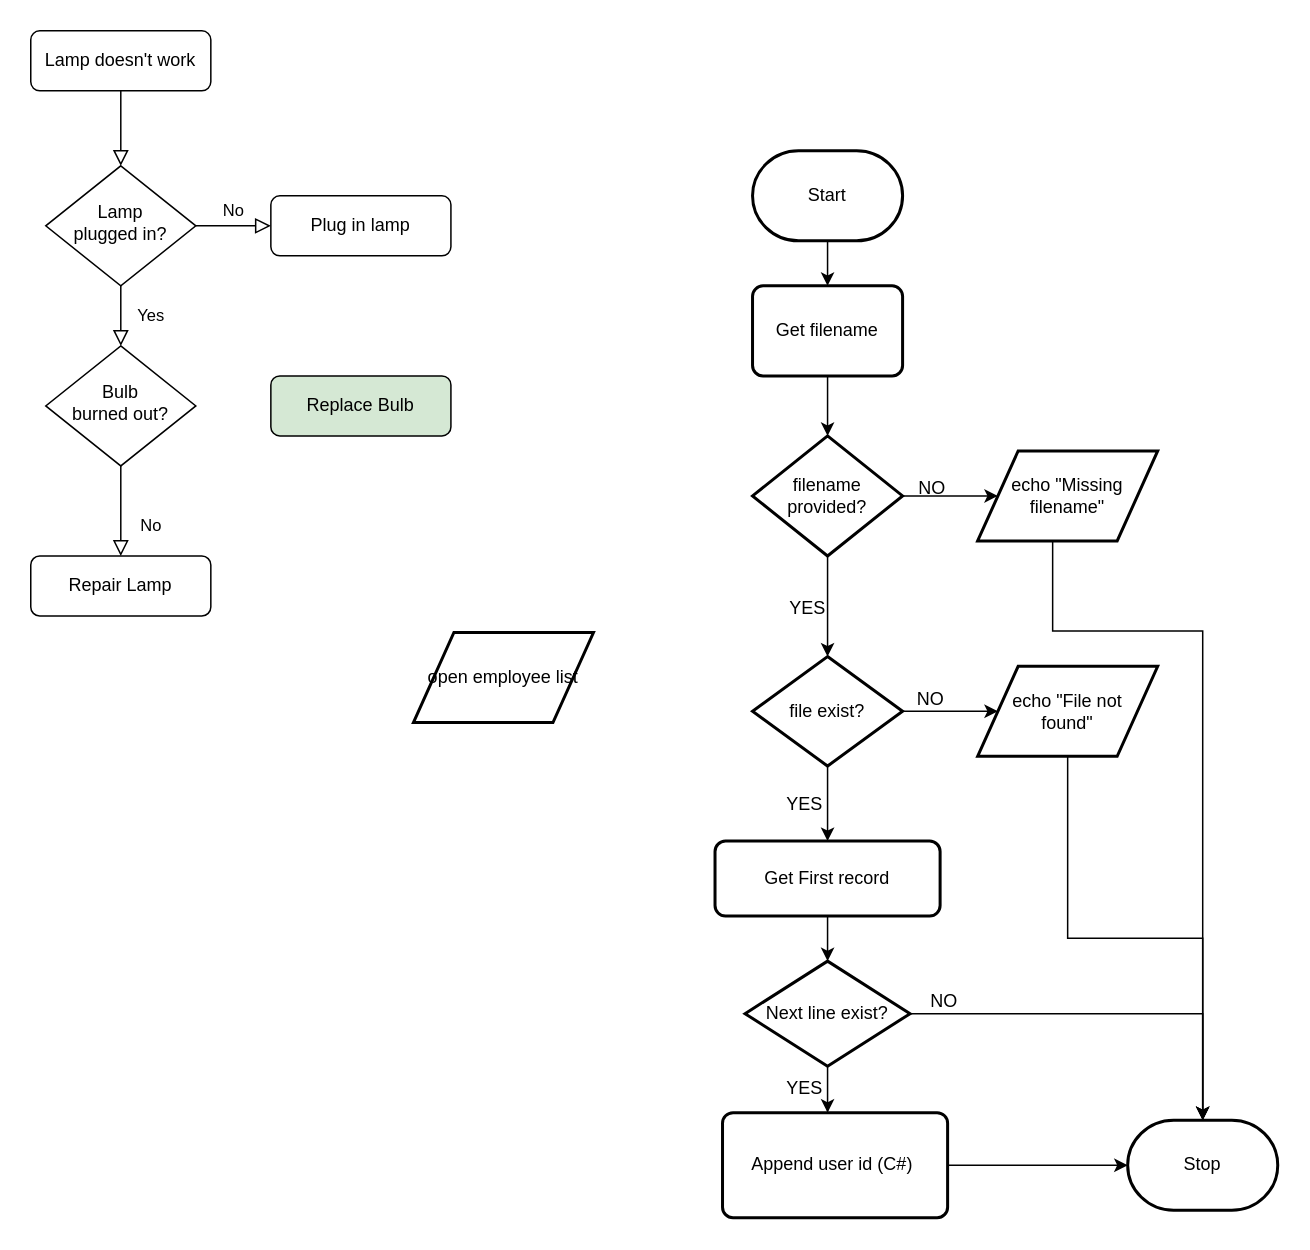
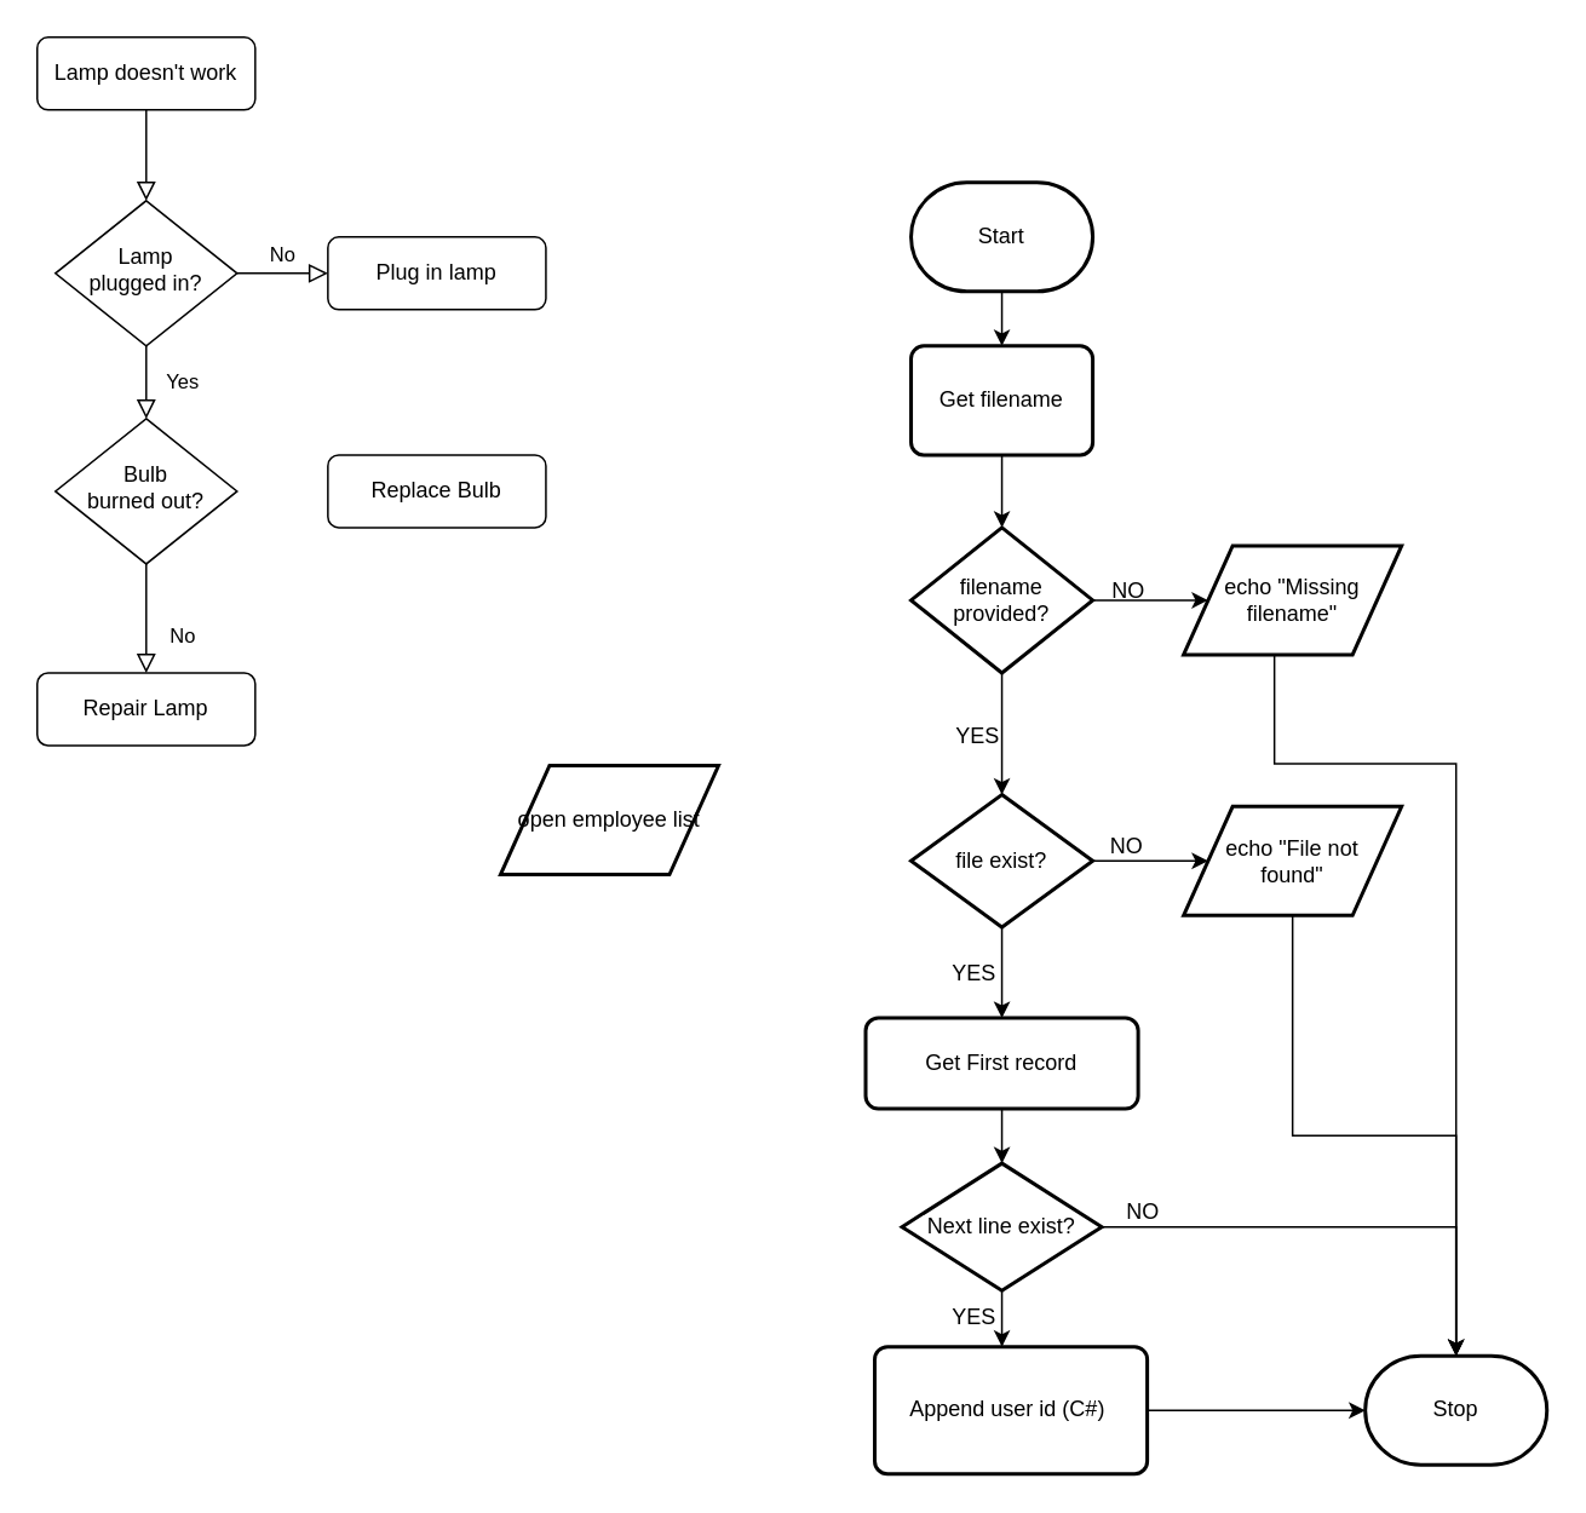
  <mxCell id="0" />
  <mxCell id="1" parent="0" />
  <mxCell id="2" value="" style="rounded=0;html=1;jettySize=auto;orthogonalLoop=1;fontSize=11;endArrow=block;endFill=0;endSize=8;strokeWidth=1;shadow=0;labelBackgroundColor=none;edgeStyle=orthogonalEdgeStyle;" parent="1" source="3" target="6" edge="1"><mxGeometry relative="1" as="geometry" /></mxCell>
  <mxCell id="3" value="Lamp doesn't work" style="rounded=1;whiteSpace=wrap;html=1;fontSize=12;glass=0;strokeWidth=1;shadow=0;" parent="1" vertex="1"><mxGeometry x="20" y="20" width="120" height="40" as="geometry" /></mxCell>
  <mxCell id="4" value="Yes" style="rounded=0;html=1;jettySize=auto;orthogonalLoop=1;fontSize=11;endArrow=block;endFill=0;endSize=8;strokeWidth=1;shadow=0;labelBackgroundColor=none;edgeStyle=orthogonalEdgeStyle;" parent="1" source="6" target="9" edge="1"><mxGeometry y="20" relative="1" as="geometry"><mxPoint as="offset" /></mxGeometry></mxCell>
  <mxCell id="5" value="No" style="edgeStyle=orthogonalEdgeStyle;rounded=0;html=1;jettySize=auto;orthogonalLoop=1;fontSize=11;endArrow=block;endFill=0;endSize=8;strokeWidth=1;shadow=0;labelBackgroundColor=none;" parent="1" source="6" target="7" edge="1"><mxGeometry y="10" relative="1" as="geometry"><mxPoint as="offset" /></mxGeometry></mxCell>
  <mxCell id="6" value="Lamp&lt;br&gt;plugged in?" style="rhombus;whiteSpace=wrap;html=1;shadow=0;fontFamily=Helvetica;fontSize=12;align=center;strokeWidth=1;spacing=6;spacingTop=-4;" parent="1" vertex="1"><mxGeometry x="30" y="110" width="100" height="80" as="geometry" /></mxCell>
  <mxCell id="7" value="Plug in lamp" style="rounded=1;whiteSpace=wrap;html=1;fontSize=12;glass=0;strokeWidth=1;shadow=0;" parent="1" vertex="1"><mxGeometry x="180" y="130" width="120" height="40" as="geometry" /></mxCell>
  <mxCell id="8" value="No" style="rounded=0;html=1;jettySize=auto;orthogonalLoop=1;fontSize=11;endArrow=block;endFill=0;endSize=8;strokeWidth=1;shadow=0;labelBackgroundColor=none;edgeStyle=orthogonalEdgeStyle;" parent="1" source="9" target="10" edge="1"><mxGeometry x="0.333" y="20" relative="1" as="geometry"><mxPoint as="offset" /></mxGeometry></mxCell>
  <mxCell id="9" value="Bulb&lt;br&gt;burned out?" style="rhombus;whiteSpace=wrap;html=1;shadow=0;fontFamily=Helvetica;fontSize=12;align=center;strokeWidth=1;spacing=6;spacingTop=-4;" parent="1" vertex="1"><mxGeometry x="30" y="230" width="100" height="80" as="geometry" /></mxCell>
  <mxCell id="10" value="Repair Lamp" style="rounded=1;whiteSpace=wrap;html=1;fontSize=12;glass=0;strokeWidth=1;shadow=0;" parent="1" vertex="1"><mxGeometry x="20" y="370" width="120" height="40" as="geometry" /></mxCell>
- <mxCell id="11" value="Replace Bulb" style="rounded=1;whiteSpace=wrap;html=1;fontSize=12;glass=0;strokeWidth=1;shadow=0;fillColor=#d5e8d4;" parent="1" vertex="1"><mxGeometry x="180" y="250" width="120" height="40" as="geometry" /></mxCell>
+ <mxCell id="11" value="Replace Bulb" style="rounded=1;whiteSpace=wrap;html=1;fontSize=12;glass=0;strokeWidth=1;shadow=0;" parent="1" vertex="1"><mxGeometry x="180" y="250" width="120" height="40" as="geometry" /></mxCell>
  <mxCell id="12" value="Start" style="strokeWidth=2;html=1;shape=mxgraph.flowchart.terminator;whiteSpace=wrap;" vertex="1" parent="1"><mxGeometry x="501" y="100" width="100" height="60" as="geometry" /></mxCell>
  <mxCell id="13" value="" style="edgeStyle=orthogonalEdgeStyle;rounded=0;orthogonalLoop=1;jettySize=auto;html=1;exitX=0.5;exitY=1;exitDx=0;exitDy=0;exitPerimeter=0;" edge="1" parent="1" source="12" target="14"><mxGeometry relative="1" as="geometry"><mxPoint x="551" y="170" as="sourcePoint" /></mxGeometry></mxCell>
  <mxCell id="14" value="Get filename" style="rounded=1;whiteSpace=wrap;html=1;absoluteArcSize=1;arcSize=14;strokeWidth=2;" vertex="1" parent="1"><mxGeometry x="501" y="190" width="100" height="60" as="geometry" /></mxCell>
  <mxCell id="15" value="" style="edgeStyle=orthogonalEdgeStyle;rounded=0;orthogonalLoop=1;jettySize=auto;html=1;" edge="1" parent="1" source="17" target="20"><mxGeometry relative="1" as="geometry" /></mxCell>
  <mxCell id="16" value="" style="edgeStyle=orthogonalEdgeStyle;rounded=0;orthogonalLoop=1;jettySize=auto;html=1;" edge="1" parent="1" source="17" target="24"><mxGeometry relative="1" as="geometry" /></mxCell>
  <mxCell id="17" value="filename provided?" style="strokeWidth=2;html=1;shape=mxgraph.flowchart.decision;whiteSpace=wrap;rounded=0;" vertex="1" parent="1"><mxGeometry x="501" y="290" width="100" height="80" as="geometry" /></mxCell>
  <mxCell id="18" value="" style="edgeStyle=orthogonalEdgeStyle;rounded=0;orthogonalLoop=1;jettySize=auto;html=1;" edge="1" parent="1" source="20" target="27"><mxGeometry relative="1" as="geometry" /></mxCell>
  <mxCell id="19" value="" style="edgeStyle=orthogonalEdgeStyle;rounded=0;orthogonalLoop=1;jettySize=auto;html=1;entryX=0.5;entryY=0;entryDx=0;entryDy=0;" edge="1" parent="1" source="20" target="35"><mxGeometry relative="1" as="geometry"><mxPoint x="551" y="580" as="targetPoint" /></mxGeometry></mxCell>
  <mxCell id="20" value="file exist?" style="strokeWidth=2;html=1;shape=mxgraph.flowchart.decision;whiteSpace=wrap;rounded=0;" vertex="1" parent="1"><mxGeometry x="501" y="437" width="100" height="73" as="geometry" /></mxCell>
  <mxCell id="21" value="YES" style="text;html=1;strokeColor=none;fillColor=none;align=center;verticalAlign=middle;whiteSpace=wrap;rounded=0;" vertex="1" parent="1"><mxGeometry x="508" y="390" width="60" height="30" as="geometry" /></mxCell>
  <mxCell id="22" value="" style="edgeStyle=orthogonalEdgeStyle;rounded=0;orthogonalLoop=1;jettySize=auto;html=1;exitX=0.5;exitY=1;exitDx=0;exitDy=0;entryX=0.5;entryY=0;entryDx=0;entryDy=0;entryPerimeter=0;" edge="1" parent="1" source="14" target="17"><mxGeometry relative="1" as="geometry"><mxPoint x="561" y="264" as="sourcePoint" /><mxPoint x="561" y="294" as="targetPoint" /></mxGeometry></mxCell>
  <mxCell id="23" style="edgeStyle=orthogonalEdgeStyle;rounded=0;orthogonalLoop=1;jettySize=auto;html=1;entryX=0.5;entryY=0;entryDx=0;entryDy=0;entryPerimeter=0;" edge="1" parent="1" source="24" target="32"><mxGeometry relative="1" as="geometry"><Array as="points"><mxPoint x="701" y="420" /><mxPoint x="801" y="420" /></Array></mxGeometry></mxCell>
  <mxCell id="24" value="echo &quot;Missing ﬁlename&quot;" style="shape=parallelogram;html=1;strokeWidth=2;perimeter=parallelogramPerimeter;whiteSpace=wrap;rounded=0;arcSize=12;size=0.225;" vertex="1" parent="1"><mxGeometry x="651" y="300" width="120" height="60" as="geometry" /></mxCell>
  <mxCell id="25" value="NO" style="text;html=1;strokeColor=none;fillColor=none;align=center;verticalAlign=middle;whiteSpace=wrap;rounded=0;" vertex="1" parent="1"><mxGeometry x="591" y="310" width="60" height="30" as="geometry" /></mxCell>
  <mxCell id="26" style="edgeStyle=orthogonalEdgeStyle;rounded=0;orthogonalLoop=1;jettySize=auto;html=1;entryX=0.5;entryY=0;entryDx=0;entryDy=0;entryPerimeter=0;" edge="1" parent="1" source="27" target="32"><mxGeometry relative="1" as="geometry" /></mxCell>
  <mxCell id="27" value="echo &quot;File not &lt;br&gt;found&quot;" style="shape=parallelogram;html=1;strokeWidth=2;perimeter=parallelogramPerimeter;whiteSpace=wrap;rounded=0;arcSize=12;size=0.225;" vertex="1" parent="1"><mxGeometry x="651" y="443.5" width="120" height="60" as="geometry" /></mxCell>
  <mxCell id="28" value="NO" style="text;html=1;strokeColor=none;fillColor=none;align=center;verticalAlign=middle;whiteSpace=wrap;rounded=0;" vertex="1" parent="1"><mxGeometry x="590" y="451" width="60" height="30" as="geometry" /></mxCell>
  <mxCell id="29" value="" style="edgeStyle=orthogonalEdgeStyle;rounded=0;orthogonalLoop=1;jettySize=auto;html=1;" edge="1" parent="1" source="30" target="32"><mxGeometry relative="1" as="geometry" /></mxCell>
  <mxCell id="30" value="Append user id (C#)&amp;nbsp;" style="rounded=1;whiteSpace=wrap;html=1;absoluteArcSize=1;arcSize=14;strokeWidth=2;" vertex="1" parent="1"><mxGeometry x="481" y="741" width="150" height="70" as="geometry" /></mxCell>
  <mxCell id="31" value="YES" style="text;html=1;strokeColor=none;fillColor=none;align=center;verticalAlign=middle;whiteSpace=wrap;rounded=0;" vertex="1" parent="1"><mxGeometry x="506" y="520.5" width="60" height="30" as="geometry" /></mxCell>
  <mxCell id="32" value="Stop" style="strokeWidth=2;html=1;shape=mxgraph.flowchart.terminator;whiteSpace=wrap;" vertex="1" parent="1"><mxGeometry x="751" y="746" width="100" height="60" as="geometry" /></mxCell>
  <mxCell id="33" value="open employee list" style="shape=parallelogram;html=1;strokeWidth=2;perimeter=parallelogramPerimeter;whiteSpace=wrap;rounded=0;arcSize=12;size=0.225;" vertex="1" parent="1"><mxGeometry x="275" y="421" width="120" height="60" as="geometry" /></mxCell>
  <mxCell id="34" value="" style="edgeStyle=orthogonalEdgeStyle;rounded=0;orthogonalLoop=1;jettySize=auto;html=1;" edge="1" parent="1" source="35" target="38"><mxGeometry relative="1" as="geometry" /></mxCell>
  <mxCell id="35" value="Get First record" style="rounded=1;whiteSpace=wrap;html=1;absoluteArcSize=1;arcSize=14;strokeWidth=2;" vertex="1" parent="1"><mxGeometry x="476" y="560" width="150" height="50" as="geometry" /></mxCell>
  <mxCell id="36" value="" style="edgeStyle=orthogonalEdgeStyle;rounded=0;orthogonalLoop=1;jettySize=auto;html=1;" edge="1" parent="1" source="38" target="30"><mxGeometry relative="1" as="geometry"><Array as="points"><mxPoint x="551" y="740" /><mxPoint x="551" y="740" /></Array></mxGeometry></mxCell>
  <mxCell id="37" style="edgeStyle=orthogonalEdgeStyle;rounded=0;orthogonalLoop=1;jettySize=auto;html=1;entryX=0.5;entryY=0;entryDx=0;entryDy=0;entryPerimeter=0;" edge="1" parent="1" source="38" target="32"><mxGeometry relative="1" as="geometry" /></mxCell>
  <mxCell id="38" value="Next line exist?" style="strokeWidth=2;html=1;shape=mxgraph.flowchart.decision;whiteSpace=wrap;rounded=0;" vertex="1" parent="1"><mxGeometry x="496" y="640" width="110" height="70" as="geometry" /></mxCell>
  <mxCell id="39" value="YES" style="text;html=1;strokeColor=none;fillColor=none;align=center;verticalAlign=middle;whiteSpace=wrap;rounded=0;" vertex="1" parent="1"><mxGeometry x="506" y="710" width="60" height="30" as="geometry" /></mxCell>
  <mxCell id="40" value="NO" style="text;html=1;strokeColor=none;fillColor=none;align=center;verticalAlign=middle;whiteSpace=wrap;rounded=0;" vertex="1" parent="1"><mxGeometry x="599" y="652" width="60" height="30" as="geometry" /></mxCell>
